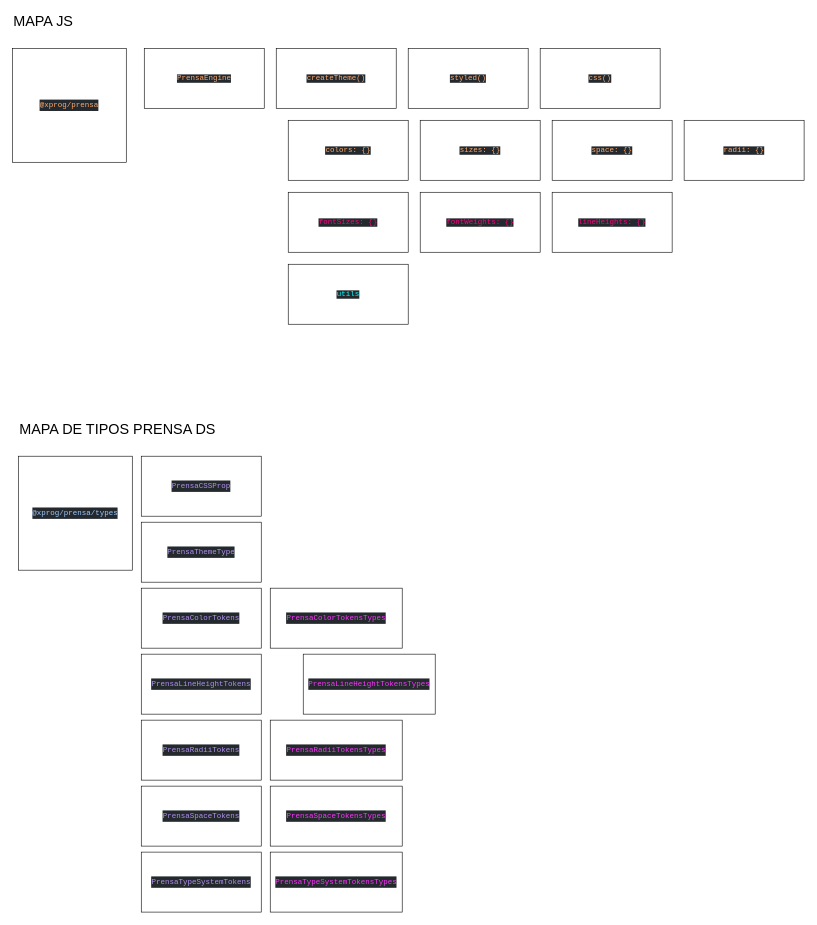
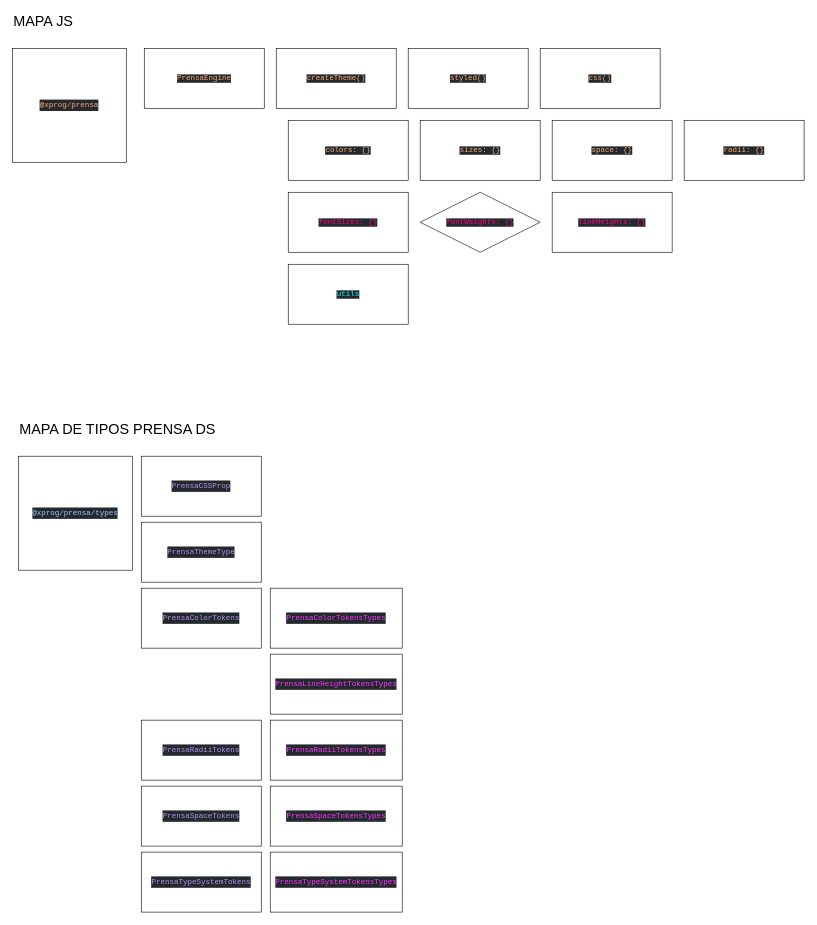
  <mxCell id="0" />
  <mxCell id="1" parent="0" />
  <mxCell id="2" value="&lt;span style=&quot;color: rgb(255 , 171 , 112) ; font-family: &amp;#34;menlo&amp;#34; , &amp;#34;monaco&amp;#34; , &amp;#34;courier new&amp;#34; , monospace ; font-size: 12.5px ; background-color: rgb(36 , 41 , 46)&quot;&gt;PrensaEngine&lt;br&gt;&lt;/span&gt;" style="whiteSpace=wrap;html=1;" parent="1" vertex="1"><mxGeometry x="240" y="80" width="200" height="100" as="geometry" /></mxCell>
  <mxCell id="3" value="&lt;font color=&quot;#ffab70&quot; face=&quot;menlo, monaco, courier new, monospace&quot;&gt;&lt;span style=&quot;font-size: 12.5px ; background-color: rgb(36 , 41 , 46)&quot;&gt;createTheme()&lt;/span&gt;&lt;/font&gt;" style="whiteSpace=wrap;html=1;" parent="1" vertex="1"><mxGeometry x="460" y="80" width="200" height="100" as="geometry" /></mxCell>
  <mxCell id="4" value="&lt;span style=&quot;color: rgb(255 , 171 , 112) ; font-family: &amp;#34;menlo&amp;#34; , &amp;#34;monaco&amp;#34; , &amp;#34;courier new&amp;#34; , monospace ; font-size: 12.5px ; background-color: rgb(36 , 41 , 46)&quot;&gt;css()&lt;/span&gt;" style="whiteSpace=wrap;html=1;" parent="1" vertex="1"><mxGeometry x="900" y="80" width="200" height="100" as="geometry" /></mxCell>
  <mxCell id="5" value="&lt;span style=&quot;color: rgb(255 , 171 , 112) ; font-family: &amp;#34;menlo&amp;#34; , &amp;#34;monaco&amp;#34; , &amp;#34;courier new&amp;#34; , monospace ; font-size: 12.5px ; background-color: rgb(36 , 41 , 46)&quot;&gt;styled()&lt;/span&gt;" style="whiteSpace=wrap;html=1;" parent="1" vertex="1"><mxGeometry x="680" y="80" width="200" height="100" as="geometry" /></mxCell>
  <mxCell id="6" value="&lt;div style=&quot;color: rgb(225 , 228 , 232) ; background-color: rgb(36 , 41 , 46) ; font-family: &amp;#34;menlo&amp;#34; , &amp;#34;monaco&amp;#34; , &amp;#34;courier new&amp;#34; , monospace ; font-size: 12.5px ; line-height: 19px&quot;&gt;&lt;span style=&quot;color: #9ecbff&quot;&gt;@xprog/prensa/types&lt;/span&gt;&lt;/div&gt;" style="whiteSpace=wrap;html=1;aspect=fixed;" parent="1" vertex="1"><mxGeometry x="30" y="760" width="190" height="190" as="geometry" /></mxCell>
  <mxCell id="7" value="&lt;div style=&quot;color: rgb(225 , 228 , 232) ; background-color: rgb(36 , 41 , 46) ; font-family: &amp;#34;menlo&amp;#34; , &amp;#34;monaco&amp;#34; , &amp;#34;courier new&amp;#34; , monospace ; font-size: 12.5px ; line-height: 19px&quot;&gt;&lt;span style=&quot;color: #b392f0&quot;&gt;PrensaCSSProp&lt;/span&gt;&lt;/div&gt;" style="whiteSpace=wrap;html=1;" parent="1" vertex="1"><mxGeometry x="235" y="760" width="200" height="100" as="geometry" /></mxCell>
  <mxCell id="8" value="&lt;div style=&quot;color: rgb(225 , 228 , 232) ; background-color: rgb(36 , 41 , 46) ; font-family: &amp;#34;menlo&amp;#34; , &amp;#34;monaco&amp;#34; , &amp;#34;courier new&amp;#34; , monospace ; font-size: 12.5px ; line-height: 19px&quot;&gt;&lt;span style=&quot;color: #b392f0&quot;&gt;PrensaColorTokens&lt;/span&gt;&lt;/div&gt;" style="whiteSpace=wrap;html=1;" parent="1" vertex="1"><mxGeometry x="235" y="980" width="200" height="100" as="geometry" /></mxCell>
  <mxCell id="9" value="&lt;div style=&quot;color: rgb(225 , 228 , 232) ; background-color: rgb(36 , 41 , 46) ; font-family: &amp;#34;menlo&amp;#34; , &amp;#34;monaco&amp;#34; , &amp;#34;courier new&amp;#34; , monospace ; font-size: 12.5px ; line-height: 19px&quot;&gt;&lt;span style=&quot;color: #b392f0&quot;&gt;PrensaThemeType&lt;/span&gt;&lt;/div&gt;" style="whiteSpace=wrap;html=1;" parent="1" vertex="1"><mxGeometry x="235" y="870" width="200" height="100" as="geometry" /></mxCell>
- <mxCell id="10" value="&lt;div style=&quot;color: rgb(225 , 228 , 232) ; background-color: rgb(36 , 41 , 46) ; font-family: &amp;#34;menlo&amp;#34; , &amp;#34;monaco&amp;#34; , &amp;#34;courier new&amp;#34; , monospace ; font-size: 12.5px ; line-height: 19px&quot;&gt;&lt;div style=&quot;font-family: &amp;#34;menlo&amp;#34; , &amp;#34;monaco&amp;#34; , &amp;#34;courier new&amp;#34; , monospace ; line-height: 19px&quot;&gt;&lt;span style=&quot;color: #b392f0&quot;&gt;PrensaLineHeightTokens&lt;/span&gt;&lt;/div&gt;&lt;/div&gt;" style="whiteSpace=wrap;html=1;" parent="1" vertex="1"><mxGeometry x="235" y="1090" width="200" height="100" as="geometry" /></mxCell>
  <mxCell id="11" value="&lt;div style=&quot;color: rgb(225 , 228 , 232) ; background-color: rgb(36 , 41 , 46) ; font-family: &amp;#34;menlo&amp;#34; , &amp;#34;monaco&amp;#34; , &amp;#34;courier new&amp;#34; , monospace ; font-size: 12.5px ; line-height: 19px&quot;&gt;&lt;div style=&quot;font-family: &amp;#34;menlo&amp;#34; , &amp;#34;monaco&amp;#34; , &amp;#34;courier new&amp;#34; , monospace ; line-height: 19px&quot;&gt;&lt;span style=&quot;color: #b392f0&quot;&gt;PrensaSpaceTokens&lt;/span&gt;&lt;/div&gt;&lt;/div&gt;" style="whiteSpace=wrap;html=1;" parent="1" vertex="1"><mxGeometry x="235" y="1310" width="200" height="100" as="geometry" /></mxCell>
  <mxCell id="12" value="&lt;div style=&quot;color: rgb(225 , 228 , 232) ; background-color: rgb(36 , 41 , 46) ; font-family: &amp;#34;menlo&amp;#34; , &amp;#34;monaco&amp;#34; , &amp;#34;courier new&amp;#34; , monospace ; font-size: 12.5px ; line-height: 19px&quot;&gt;&lt;div style=&quot;font-family: &amp;#34;menlo&amp;#34; , &amp;#34;monaco&amp;#34; , &amp;#34;courier new&amp;#34; , monospace ; line-height: 19px&quot;&gt;&lt;span style=&quot;color: #b392f0&quot;&gt;PrensaTypeSystemTokens&lt;/span&gt;&lt;/div&gt;&lt;/div&gt;" style="whiteSpace=wrap;html=1;" parent="1" vertex="1"><mxGeometry x="235" y="1420" width="200" height="100" as="geometry" /></mxCell>
  <mxCell id="13" value="&lt;div style=&quot;color: rgb(225 , 228 , 232) ; background-color: rgb(36 , 41 , 46) ; font-family: &amp;#34;menlo&amp;#34; , &amp;#34;monaco&amp;#34; , &amp;#34;courier new&amp;#34; , monospace ; font-size: 12.5px ; line-height: 19px&quot;&gt;&lt;div style=&quot;font-family: &amp;#34;menlo&amp;#34; , &amp;#34;monaco&amp;#34; , &amp;#34;courier new&amp;#34; , monospace ; line-height: 19px&quot;&gt;&lt;span style=&quot;color: #b392f0&quot;&gt;PrensaRadiiTokens&lt;/span&gt;&lt;/div&gt;&lt;/div&gt;" style="whiteSpace=wrap;html=1;" parent="1" vertex="1"><mxGeometry x="235" y="1200" width="200" height="100" as="geometry" /></mxCell>
  <mxCell id="14" value="MAPA DE TIPOS PRENSA DS" style="text;html=1;strokeColor=none;fillColor=none;align=left;verticalAlign=middle;whiteSpace=wrap;rounded=0;horizontal=1;fontSize=24;" parent="1" vertex="1"><mxGeometry x="30" y="700" width="390" height="30" as="geometry" /></mxCell>
  <mxCell id="15" value="&lt;div style=&quot;color: rgb(225 , 228 , 232) ; background-color: rgb(36 , 41 , 46) ; font-family: &amp;#34;menlo&amp;#34; , &amp;#34;monaco&amp;#34; , &amp;#34;courier new&amp;#34; , monospace ; font-size: 12.5px ; line-height: 19px&quot;&gt;&lt;div style=&quot;font-family: &amp;#34;menlo&amp;#34; , &amp;#34;monaco&amp;#34; , &amp;#34;courier new&amp;#34; , monospace ; line-height: 19px&quot;&gt;&lt;span style=&quot;color: #ffab70&quot;&gt;@xprog/prensa&lt;/span&gt;&lt;/div&gt;&lt;/div&gt;" style="whiteSpace=wrap;html=1;aspect=fixed;" parent="1" vertex="1"><mxGeometry x="20" y="80" width="190" height="190" as="geometry" /></mxCell>
  <mxCell id="16" value="MAPA JS" style="text;html=1;strokeColor=none;fillColor=none;align=left;verticalAlign=middle;whiteSpace=wrap;rounded=0;horizontal=1;fontSize=24;" parent="1" vertex="1"><mxGeometry x="20" y="20" width="390" height="30" as="geometry" /></mxCell>
  <mxCell id="17" value="&lt;font color=&quot;#ffab70&quot; face=&quot;menlo, monaco, courier new, monospace&quot;&gt;&lt;span style=&quot;font-size: 12.5px ; background-color: rgb(36 , 41 , 46)&quot;&gt;colors: {}&lt;/span&gt;&lt;/font&gt;" style="whiteSpace=wrap;html=1;" parent="1" vertex="1"><mxGeometry x="480" y="200" width="200" height="100" as="geometry" /></mxCell>
  <mxCell id="18" value="&lt;span style=&quot;color: rgb(255 , 171 , 112) ; font-family: &amp;#34;menlo&amp;#34; , &amp;#34;monaco&amp;#34; , &amp;#34;courier new&amp;#34; , monospace ; font-size: 12.5px ; background-color: rgb(36 , 41 , 46)&quot;&gt;space: {}&lt;/span&gt;" style="whiteSpace=wrap;html=1;" parent="1" vertex="1"><mxGeometry x="920" y="200" width="200" height="100" as="geometry" /></mxCell>
  <mxCell id="19" value="&lt;span style=&quot;color: rgb(255 , 171 , 112) ; font-family: &amp;#34;menlo&amp;#34; , &amp;#34;monaco&amp;#34; , &amp;#34;courier new&amp;#34; , monospace ; font-size: 12.5px ; background-color: rgb(36 , 41 , 46)&quot;&gt;sizes: {}&lt;/span&gt;" style="whiteSpace=wrap;html=1;" parent="1" vertex="1"><mxGeometry x="700" y="200" width="200" height="100" as="geometry" /></mxCell>
  <mxCell id="20" value="&lt;span style=&quot;color: rgb(255 , 171 , 112) ; font-family: &amp;#34;menlo&amp;#34; , &amp;#34;monaco&amp;#34; , &amp;#34;courier new&amp;#34; , monospace ; font-size: 12.5px ; background-color: rgb(36 , 41 , 46)&quot;&gt;radii: {}&lt;/span&gt;" style="whiteSpace=wrap;html=1;" parent="1" vertex="1"><mxGeometry x="1140" y="200" width="200" height="100" as="geometry" /></mxCell>
  <mxCell id="21" value="&lt;span style=&quot;font-family: &amp;#34;menlo&amp;#34; , &amp;#34;monaco&amp;#34; , &amp;#34;courier new&amp;#34; , monospace ; font-size: 12.5px ; background-color: rgb(36 , 41 , 46)&quot;&gt;&lt;font color=&quot;#ff0080&quot;&gt;fontSizes: {}&lt;/font&gt;&lt;/span&gt;" style="whiteSpace=wrap;html=1;" parent="1" vertex="1"><mxGeometry x="480" y="320" width="200" height="100" as="geometry" /></mxCell>
- <mxCell id="22" value="&lt;span style=&quot;font-family: &amp;#34;menlo&amp;#34; , &amp;#34;monaco&amp;#34; , &amp;#34;courier new&amp;#34; , monospace ; font-size: 12.5px ; background-color: rgb(36 , 41 , 46)&quot;&gt;&lt;font color=&quot;#ff0080&quot;&gt;fontWeights: {}&lt;/font&gt;&lt;/span&gt;" style="whiteSpace=wrap;html=1;" parent="1" vertex="1"><mxGeometry x="700" y="320" width="200" height="100" as="geometry" /></mxCell>
+ <mxCell id="22" value="&lt;span style=&quot;font-family: &amp;#34;menlo&amp;#34; , &amp;#34;monaco&amp;#34; , &amp;#34;courier new&amp;#34; , monospace ; font-size: 12.5px ; background-color: rgb(36 , 41 , 46)&quot;&gt;&lt;font color=&quot;#ff0080&quot;&gt;fontWeights: {}&lt;/font&gt;&lt;/span&gt;" style="rhombus;whiteSpace=wrap;html=1;" parent="1" vertex="1"><mxGeometry x="700" y="320" width="200" height="100" as="geometry" /></mxCell>
  <mxCell id="23" value="&lt;span style=&quot;font-family: &amp;#34;menlo&amp;#34; , &amp;#34;monaco&amp;#34; , &amp;#34;courier new&amp;#34; , monospace ; font-size: 12.5px ; background-color: rgb(36 , 41 , 46)&quot;&gt;&lt;font color=&quot;#ff0080&quot;&gt;lineHeights: {}&lt;/font&gt;&lt;/span&gt;" style="whiteSpace=wrap;html=1;" parent="1" vertex="1"><mxGeometry x="920" y="320" width="200" height="100" as="geometry" /></mxCell>
  <mxCell id="24" value="&lt;span style=&quot;font-family: &amp;#34;menlo&amp;#34; , &amp;#34;monaco&amp;#34; , &amp;#34;courier new&amp;#34; , monospace ; font-size: 12.5px ; background-color: rgb(36 , 41 , 46)&quot;&gt;&lt;font color=&quot;#00ffff&quot;&gt;utils&lt;/font&gt;&lt;/span&gt;" style="whiteSpace=wrap;html=1;" parent="1" vertex="1"><mxGeometry x="480" y="440" width="200" height="100" as="geometry" /></mxCell>
  <mxCell id="25" value="&lt;div style=&quot;background-color: rgb(36 , 41 , 46) ; font-family: &amp;#34;menlo&amp;#34; , &amp;#34;monaco&amp;#34; , &amp;#34;courier new&amp;#34; , monospace ; font-size: 12.5px ; line-height: 19px&quot;&gt;&lt;font color=&quot;#ff33ff&quot;&gt;PrensaColorTokensTypes&lt;/font&gt;&lt;/div&gt;" style="whiteSpace=wrap;html=1;" parent="1" vertex="1"><mxGeometry x="450" y="980" width="220" height="100" as="geometry" /></mxCell>
- <mxCell id="26" value="&lt;div style=&quot;background-color: rgb(36 , 41 , 46) ; font-family: &amp;#34;menlo&amp;#34; , &amp;#34;monaco&amp;#34; , &amp;#34;courier new&amp;#34; , monospace ; font-size: 12.5px ; line-height: 19px&quot;&gt;&lt;div style=&quot;font-family: &amp;#34;menlo&amp;#34; , &amp;#34;monaco&amp;#34; , &amp;#34;courier new&amp;#34; , monospace ; line-height: 19px&quot;&gt;&lt;font color=&quot;#ff33ff&quot;&gt;PrensaLineHeightTokensTypes&lt;/font&gt;&lt;/div&gt;&lt;/div&gt;" style="whiteSpace=wrap;html=1;" parent="1" vertex="1"><mxGeometry x="505" y="1090" width="220" height="100" as="geometry" /></mxCell>
+ <mxCell id="26" value="&lt;div style=&quot;background-color: rgb(36 , 41 , 46) ; font-family: &amp;#34;menlo&amp;#34; , &amp;#34;monaco&amp;#34; , &amp;#34;courier new&amp;#34; , monospace ; font-size: 12.5px ; line-height: 19px&quot;&gt;&lt;div style=&quot;font-family: &amp;#34;menlo&amp;#34; , &amp;#34;monaco&amp;#34; , &amp;#34;courier new&amp;#34; , monospace ; line-height: 19px&quot;&gt;&lt;font color=&quot;#ff33ff&quot;&gt;PrensaLineHeightTokensTypes&lt;/font&gt;&lt;/div&gt;&lt;/div&gt;" style="whiteSpace=wrap;html=1;" parent="1" vertex="1"><mxGeometry x="450" y="1090" width="220" height="100" as="geometry" /></mxCell>
  <mxCell id="27" value="&lt;div style=&quot;background-color: rgb(36 , 41 , 46) ; font-family: &amp;#34;menlo&amp;#34; , &amp;#34;monaco&amp;#34; , &amp;#34;courier new&amp;#34; , monospace ; font-size: 12.5px ; line-height: 19px&quot;&gt;&lt;div style=&quot;font-family: &amp;#34;menlo&amp;#34; , &amp;#34;monaco&amp;#34; , &amp;#34;courier new&amp;#34; , monospace ; line-height: 19px&quot;&gt;&lt;font color=&quot;#ff33ff&quot;&gt;PrensaSpaceTokensTypes&lt;/font&gt;&lt;/div&gt;&lt;/div&gt;" style="whiteSpace=wrap;html=1;" parent="1" vertex="1"><mxGeometry x="450" y="1310" width="220" height="100" as="geometry" /></mxCell>
  <mxCell id="28" value="&lt;div style=&quot;background-color: rgb(36 , 41 , 46) ; font-family: &amp;#34;menlo&amp;#34; , &amp;#34;monaco&amp;#34; , &amp;#34;courier new&amp;#34; , monospace ; font-size: 12.5px ; line-height: 19px&quot;&gt;&lt;div style=&quot;font-family: &amp;#34;menlo&amp;#34; , &amp;#34;monaco&amp;#34; , &amp;#34;courier new&amp;#34; , monospace ; line-height: 19px&quot;&gt;&lt;font color=&quot;#ff33ff&quot;&gt;PrensaTypeSystemTokensTypes&lt;/font&gt;&lt;/div&gt;&lt;/div&gt;" style="whiteSpace=wrap;html=1;" parent="1" vertex="1"><mxGeometry x="450" y="1420" width="220" height="100" as="geometry" /></mxCell>
  <mxCell id="29" value="&lt;div style=&quot;background-color: rgb(36 , 41 , 46) ; font-family: &amp;#34;menlo&amp;#34; , &amp;#34;monaco&amp;#34; , &amp;#34;courier new&amp;#34; , monospace ; font-size: 12.5px ; line-height: 19px&quot;&gt;&lt;div style=&quot;font-family: &amp;#34;menlo&amp;#34; , &amp;#34;monaco&amp;#34; , &amp;#34;courier new&amp;#34; , monospace ; line-height: 19px&quot;&gt;&lt;font color=&quot;#ff33ff&quot;&gt;PrensaRadiiTokensTypes&lt;/font&gt;&lt;/div&gt;&lt;/div&gt;" style="whiteSpace=wrap;html=1;" parent="1" vertex="1"><mxGeometry x="450" y="1200" width="220" height="100" as="geometry" /></mxCell>
